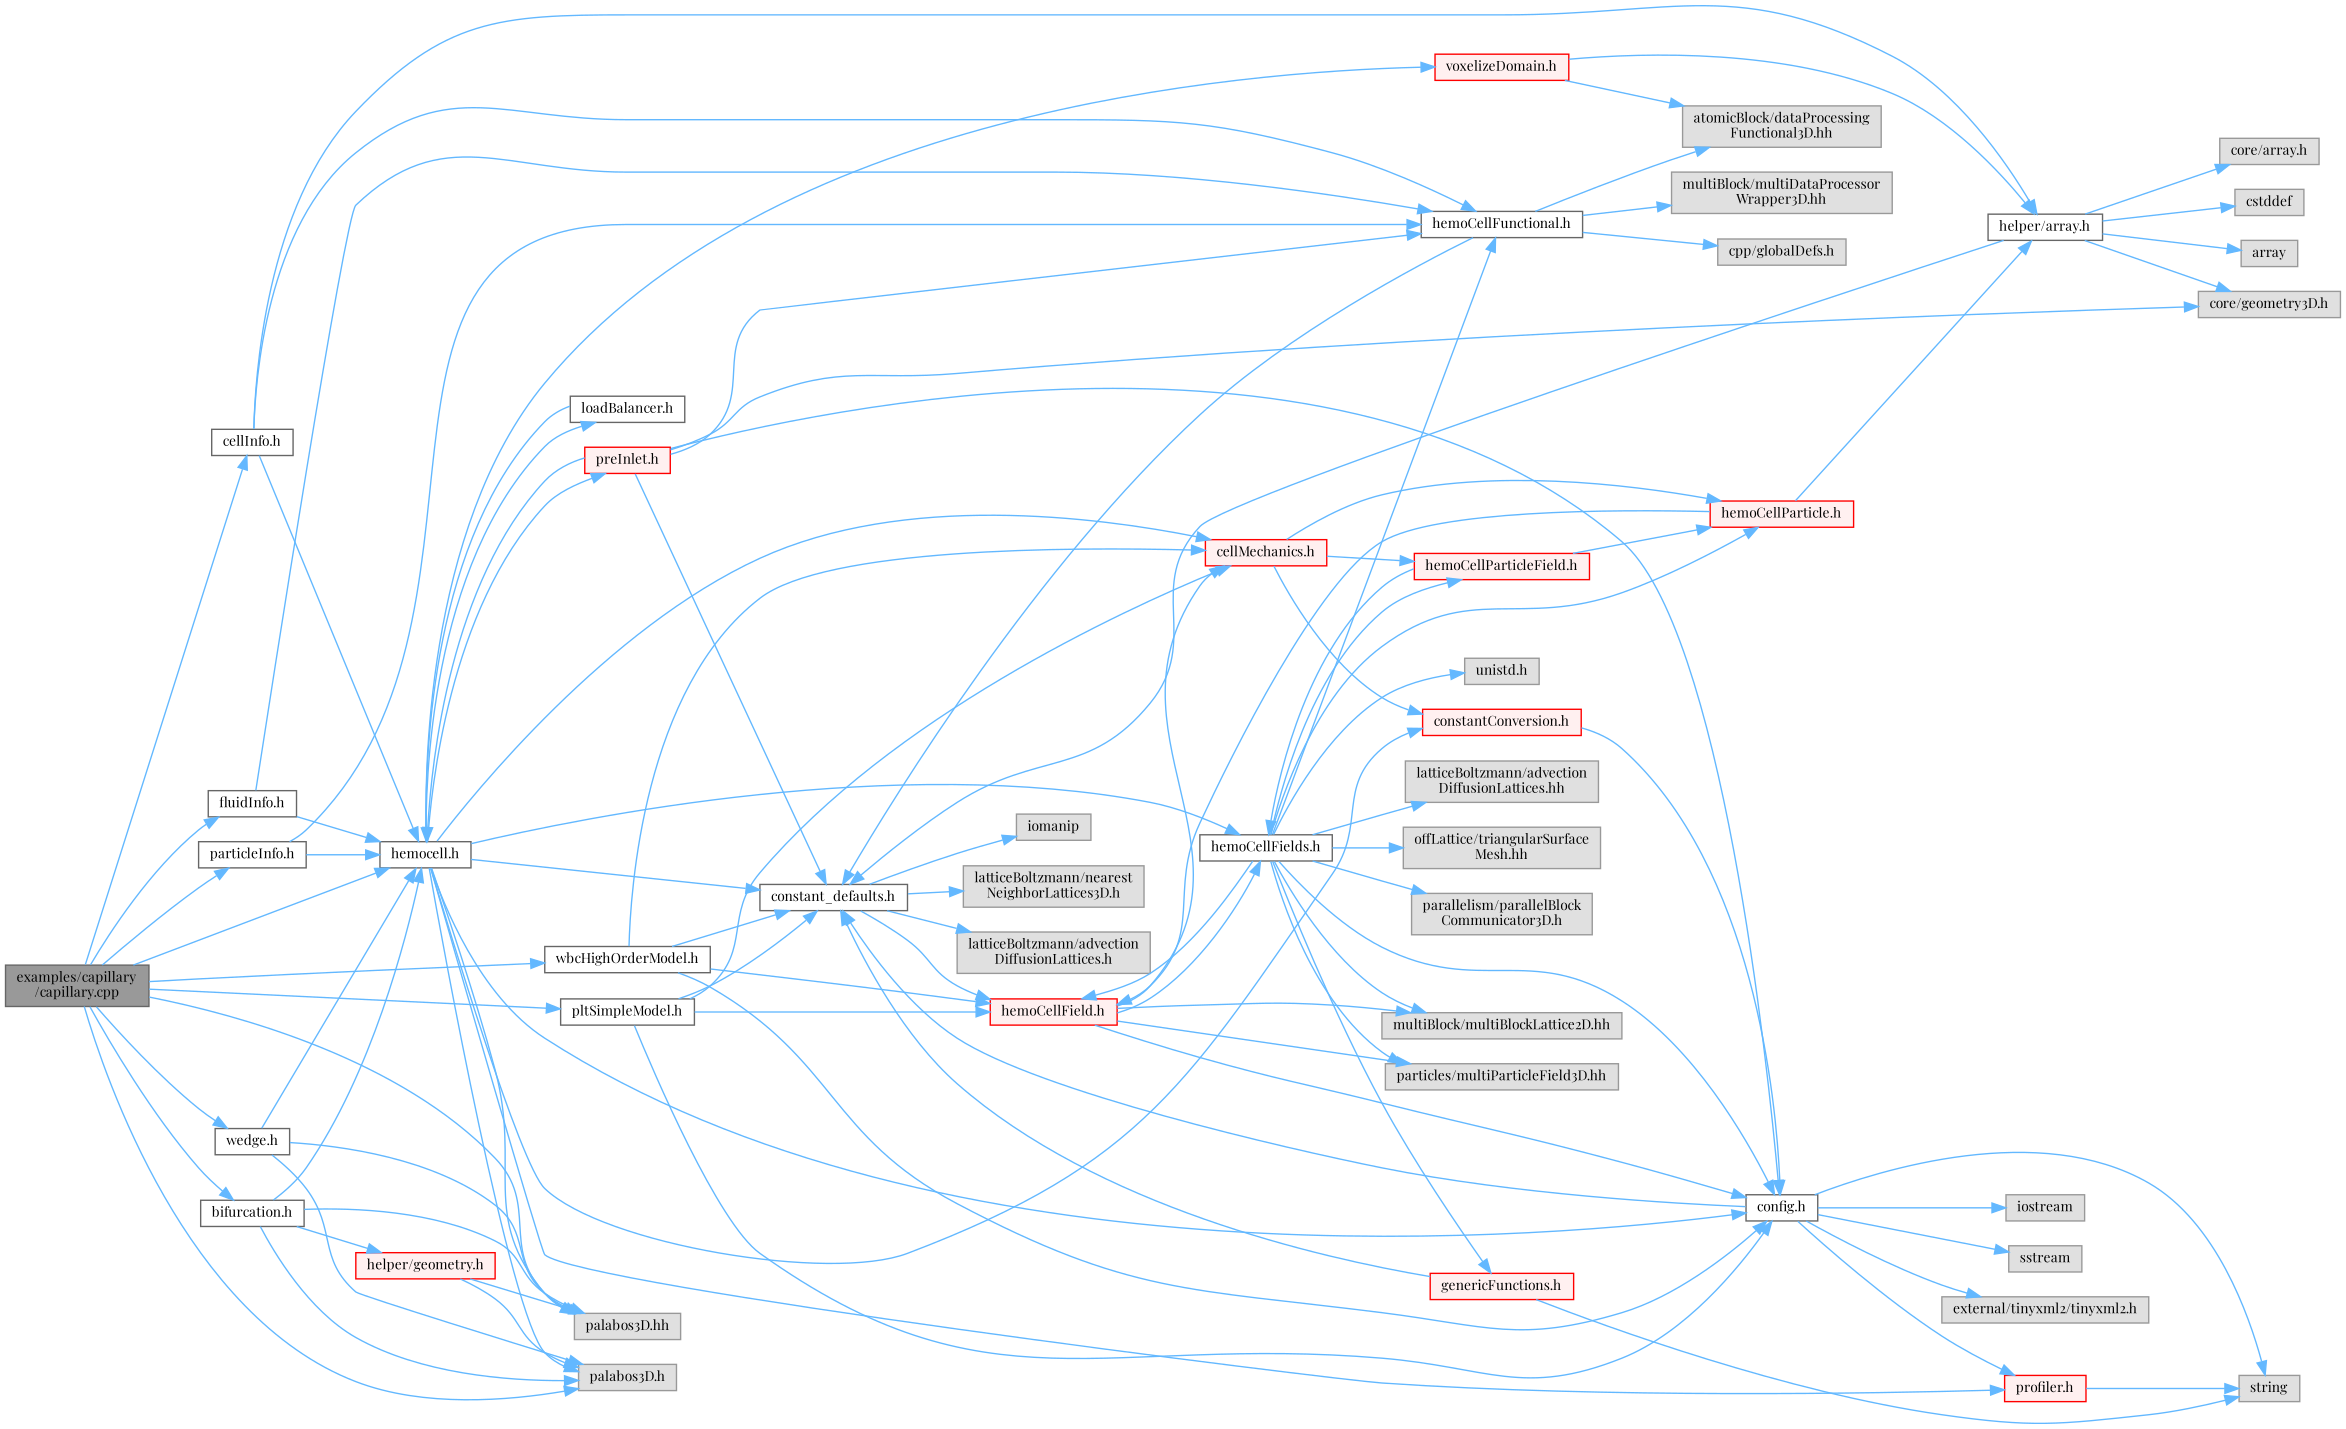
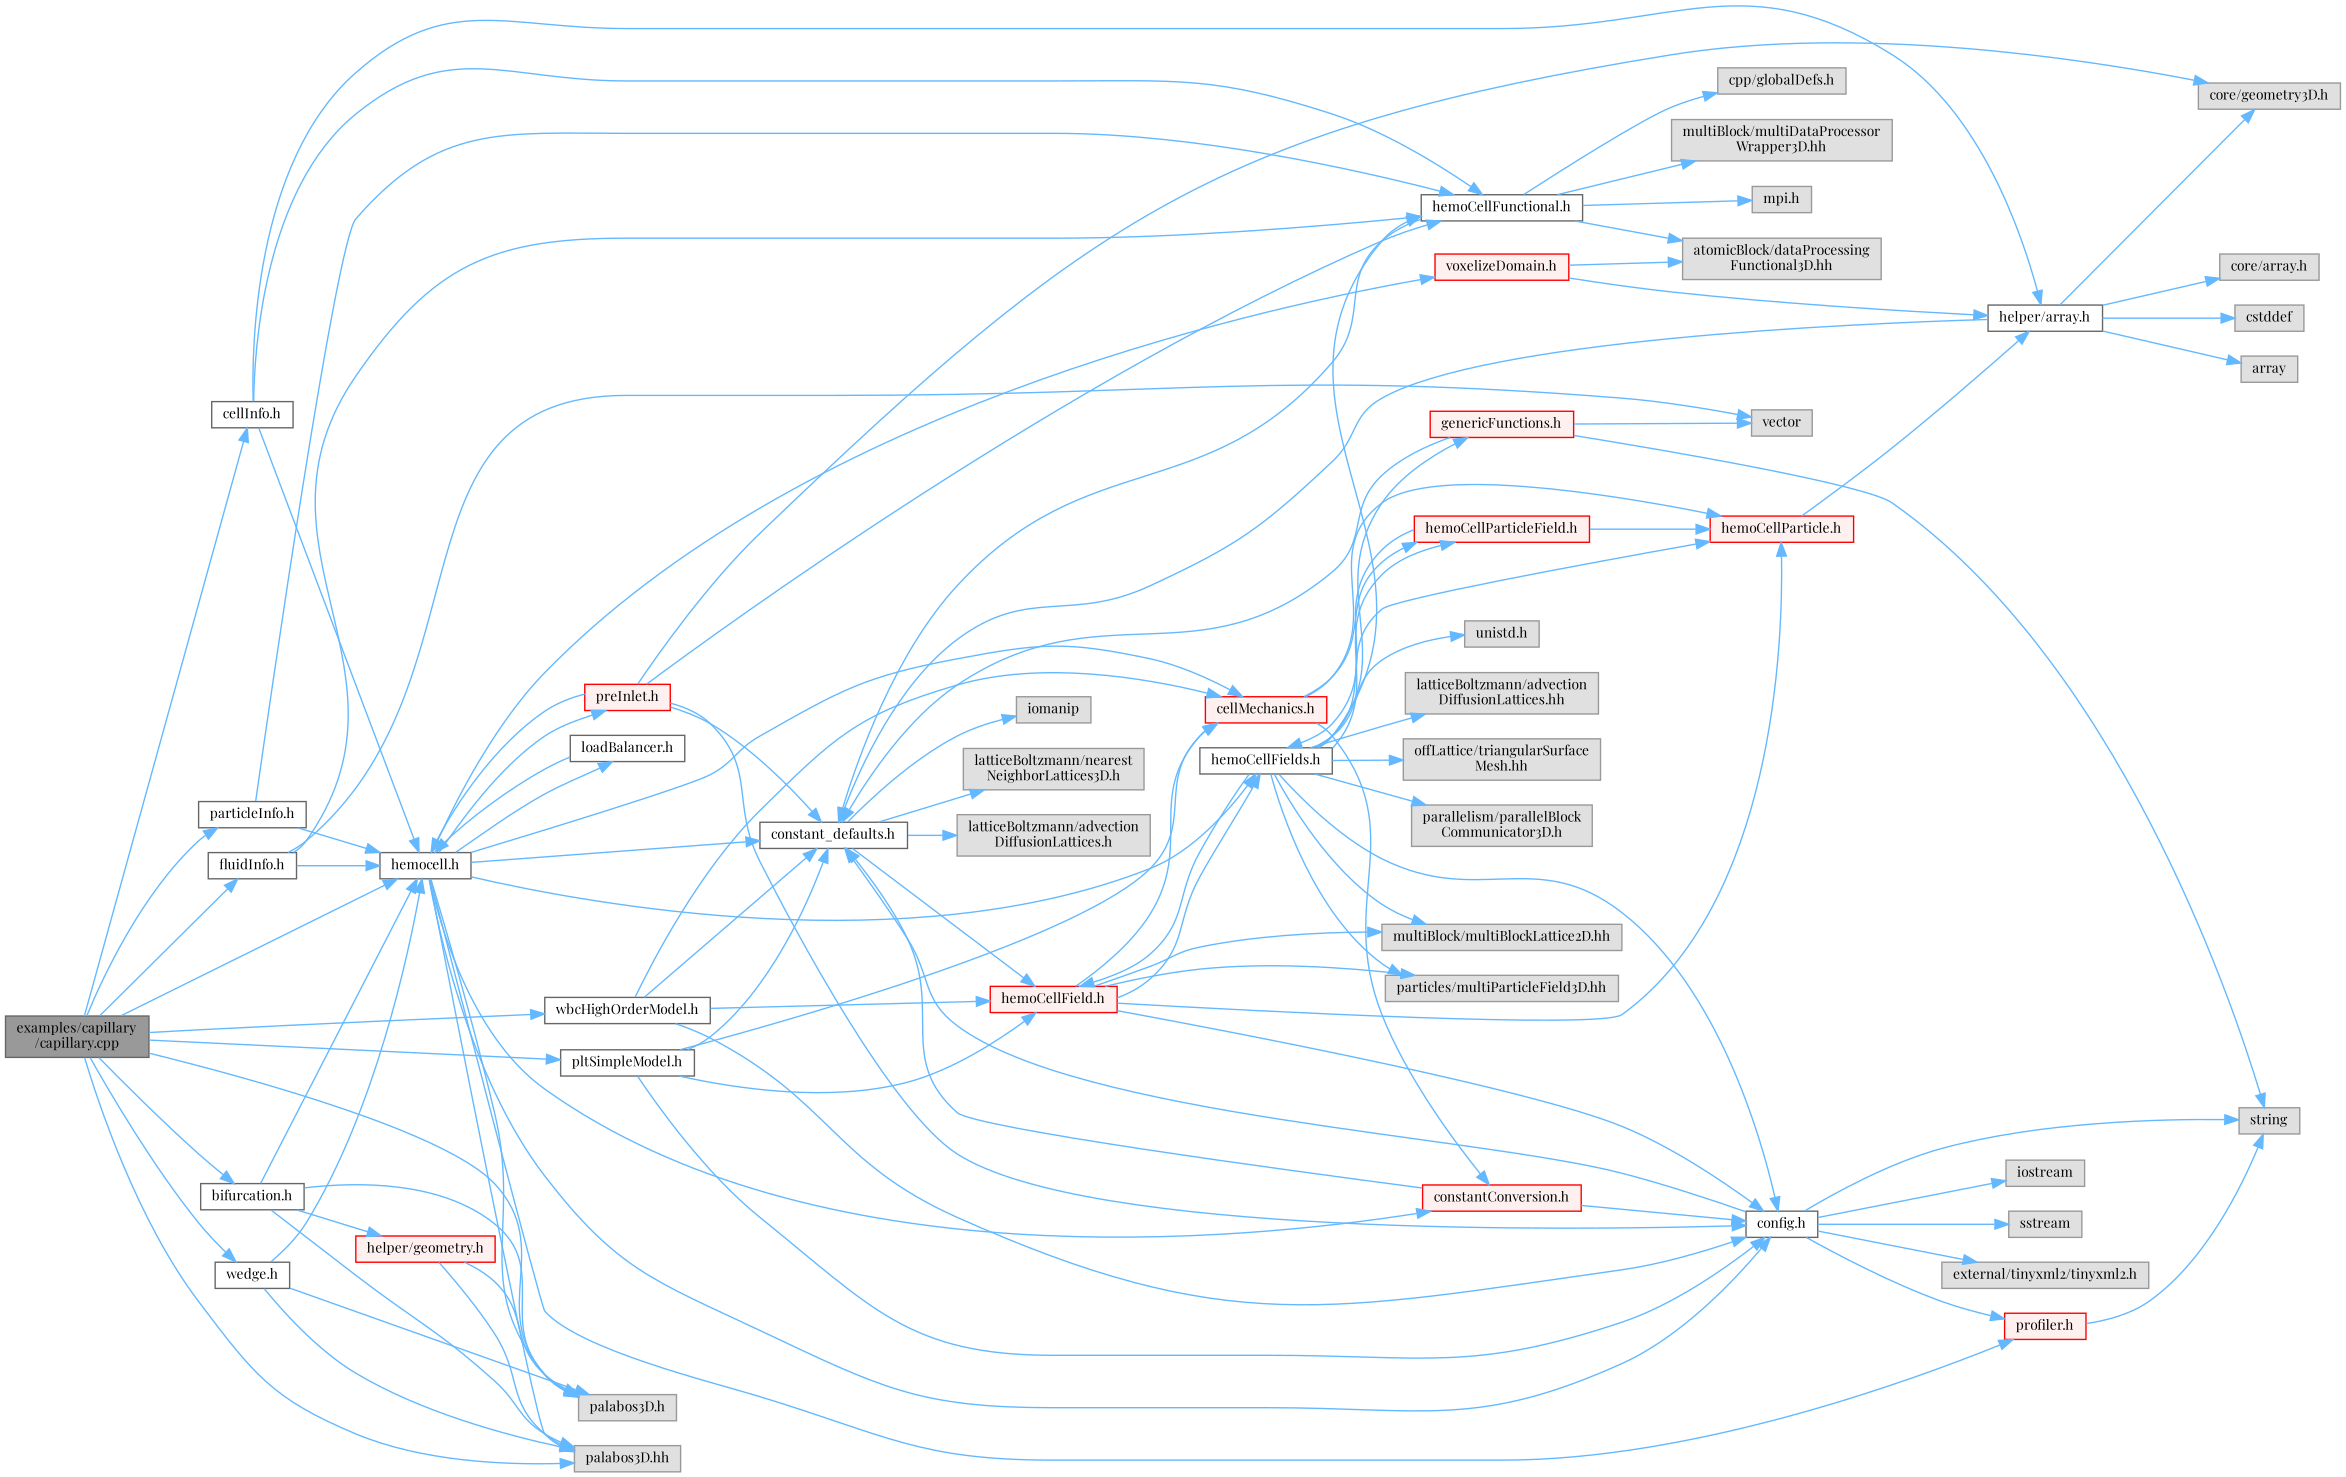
  digraph {
    fontname="Playfair Display"
    rankdir=LR
    node [color=grey60 fillcolor="#E0E0E0" fontname="Playfair Display" fontsize=10 shape=box style=filled]
    edge [color=steelblue1 fontname="Playfair Display" fontsize=10 labelfontname=Helvetica labelfontsize=10 style=solid]
    n1 [color=gray40 fillcolor=grey60 fontcolor=black height=0.2 label="examples/capillary\l/capillary.cpp" width=0.4]
    n2 [color=grey40 fillcolor=white height=0.2 label="cellInfo.h" width=0.4]
    n3 [color=grey40 fillcolor=white height=0.2 label="hemocell.h" width=0.4]
    n4 [height=0.2 label="palabos3D.h" width=0.4]
    n5 [height=0.2 label="palabos3D.hh" width=0.4]
    n6 [color=grey40 fillcolor=white height=0.2 label="fluidInfo.h" width=0.4]
    n7 [color=grey40 fillcolor=white height=0.2 label="particleInfo.h" width=0.4]
    n8 [color=grey40 fillcolor=white height=0.2 label="pltSimpleModel.h" width=0.4]
    n9 [color=grey40 fillcolor=white height=0.2 label="wbcHighOrderModel.h" width=0.4]
    n10 [color=grey40 fillcolor=white height=0.2 label="bifurcation.h" width=0.4]
    n11 [color=grey40 fillcolor=white height=0.2 label="wedge.h" width=0.4]
    n12 [color=grey40 fillcolor=white height=0.2 label="helper/array.h" width=0.4]
    n13 [color=grey40 fillcolor=white height=0.2 label="hemoCellFunctional.h" width=0.4]
    n14 [color=grey40 fillcolor=white height=0.2 label="constant_defaults.h" width=0.4]
    n15 [color=grey40 fillcolor=white height=0.2 label="config.h" width=0.4]
    n16 [color=red fillcolor="#FFF0F0" height=0.2 label="profiler.h" width=0.4]
    n17 [color=grey40 fillcolor=white height=0.2 label="hemoCellFields.h" width=0.4]
    n18 [color=red fillcolor="#FFF0F0" height=0.2 label="cellMechanics.h" width=0.4]
    n19 [color=red fillcolor="#FFF0F0" height=0.2 label="constantConversion.h" width=0.4]
    n20 [color=grey40 fillcolor=white height=0.2 label="loadBalancer.h" width=0.4]
    n21 [color=red fillcolor="#FFF0F0" height=0.2 label="preInlet.h" width=0.4]
    n22 [color=red fillcolor="#FFF0F0" height=0.2 label="voxelizeDomain.h" width=0.4]
+   n23 [height=0.2 label=vector width=0.4]
    n24 [color=red fillcolor="#FFF0F0" height=0.2 label="hemoCellField.h" width=0.4]
    n25 [color=red fillcolor="#FFF0F0" height=0.2 label="helper/geometry.h" width=0.4]
    n26 [height=0.2 label=cstddef width=0.4]
    n27 [height=0.2 label=array width=0.4]
    n28 [height=0.2 label="core/array.h" width=0.4]
    n29 [height=0.2 label="core/geometry3D.h" width=0.4]
+   n30 [height=0.2 label="mpi.h" width=0.4]
    n31 [height=0.2 label="atomicBlock/dataProcessing\lFunctional3D.hh" width=0.4]
    n32 [height=0.2 label="cpp/globalDefs.h" width=0.4]
    n33 [height=0.2 label="multiBlock/multiDataProcessor\lWrapper3D.hh" width=0.4]
    n34 [height=0.2 label=iomanip width=0.4]
    n35 [height=0.2 label="latticeBoltzmann/nearest\lNeighborLattices3D.h" width=0.4]
    n36 [height=0.2 label="latticeBoltzmann/advection\lDiffusionLattices.h" width=0.4]
    n37 [height=0.2 label=string width=0.4]
    n38 [height=0.2 label="external/tinyxml2/tinyxml2.h" width=0.4]
    n39 [height=0.2 label=iostream width=0.4]
    n40 [height=0.2 label=sstream width=0.4]
    n41 [color=red fillcolor="#FFF0F0" height=0.2 label="hemoCellParticleField.h" width=0.4]
    n42 [color=red fillcolor="#FFF0F0" height=0.2 label="hemoCellParticle.h" width=0.4]
    n43 [color=red fillcolor="#FFF0F0" height=0.2 label="genericFunctions.h" width=0.4]
    n44 [height=0.2 label="multiBlock/multiBlockLattice2D.hh" width=0.4]
    n45 [height=0.2 label="particles/multiParticleField3D.hh" width=0.4]
    n46 [height=0.2 label="unistd.h" width=0.4]
    n47 [height=0.2 label="latticeBoltzmann/advection\lDiffusionLattices.hh" width=0.4]
    n48 [height=0.2 label="offLattice/triangularSurface\lMesh.hh" width=0.4]
    n49 [height=0.2 label="parallelism/parallelBlock\lCommunicator3D.h" width=0.4]
    n1 -> n2
    n1 -> n3
    n1 -> n4
    n1 -> n5
    n1 -> n6
    n1 -> n7
    n1 -> n8
    n1 -> n9
    n1 -> n10
    n1 -> n11
    n2 -> n3
    n2 -> n12
    n2 -> n13
    n3 -> n4
    n3 -> n5
    n3 -> n14
    n3 -> n15
    n3 -> n16
    n3 -> n17
    n3 -> n18
    n3 -> n19
    n3 -> n20
    n3 -> n21
    n3 -> n22
    n6 -> n3
    n6 -> n13
+   n6 -> n23
    n7 -> n3
    n7 -> n13
    n8 -> n14
    n8 -> n15
    n8 -> n18
    n8 -> n24
    n9 -> n14
    n9 -> n15
    n9 -> n18
    n9 -> n24
    n10 -> n3
    n10 -> n4
    n10 -> n5
    n10 -> n25
    n11 -> n3
    n11 -> n4
    n11 -> n5
    n12 -> n14
    n12 -> n26
    n12 -> n27
    n12 -> n28
    n12 -> n29
    n13 -> n14
+   n13 -> n30
    n13 -> n31
    n13 -> n32
    n13 -> n33
    n14 -> n24
    n14 -> n34
    n14 -> n35
    n14 -> n36
    n15 -> n14
    n15 -> n16
    n15 -> n37
    n15 -> n38
    n15 -> n39
    n15 -> n40
    n16 -> n37
    n17 -> n13
    n17 -> n15
    n17 -> n24
    n17 -> n41
    n17 -> n42
    n17 -> n43
    n17 -> n44
    n17 -> n45
    n17 -> n46
    n17 -> n47
    n17 -> n48
    n17 -> n49
    n18 -> n19
    n18 -> n41
    n18 -> n42
+   n19 -> n14
    n19 -> n15
    n20 -> n3
    n21 -> n3
    n21 -> n13
    n21 -> n14
    n21 -> n15
    n21 -> n29
    n22 -> n12
    n22 -> n31
    n24 -> n15
    n24 -> n17
    n24 -> n18
-   n42 -> n24
+   n24 -> n42
    n24 -> n44
    n24 -> n45
    n25 -> n4
    n25 -> n5
    n41 -> n17
    n41 -> n42
    n42 -> n12
    n43 -> n14
+   n43 -> n23
    n43 -> n37
  }
